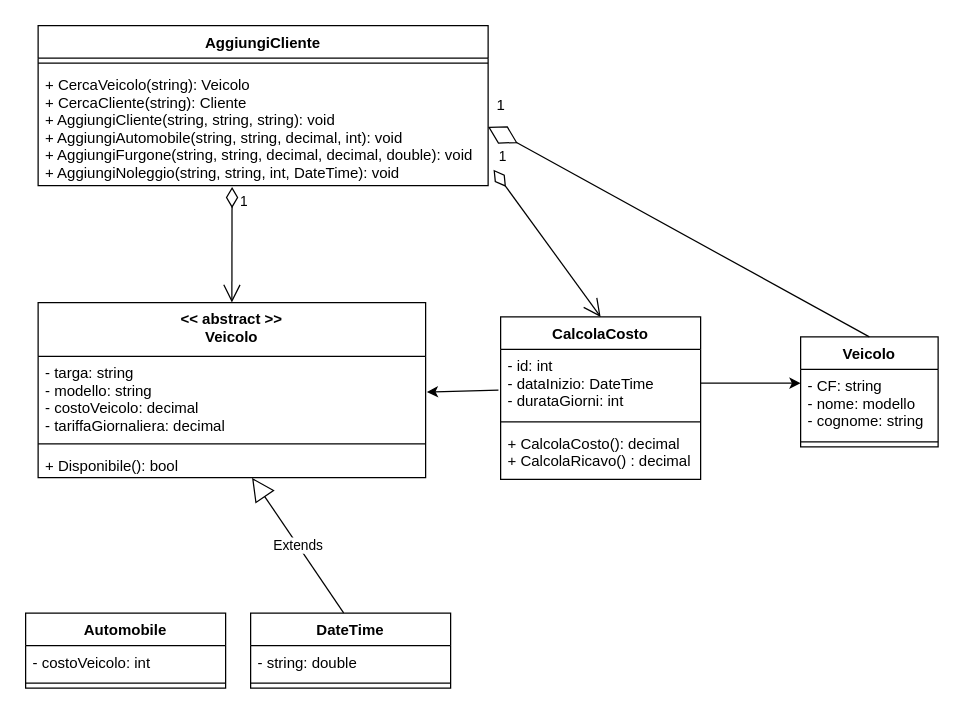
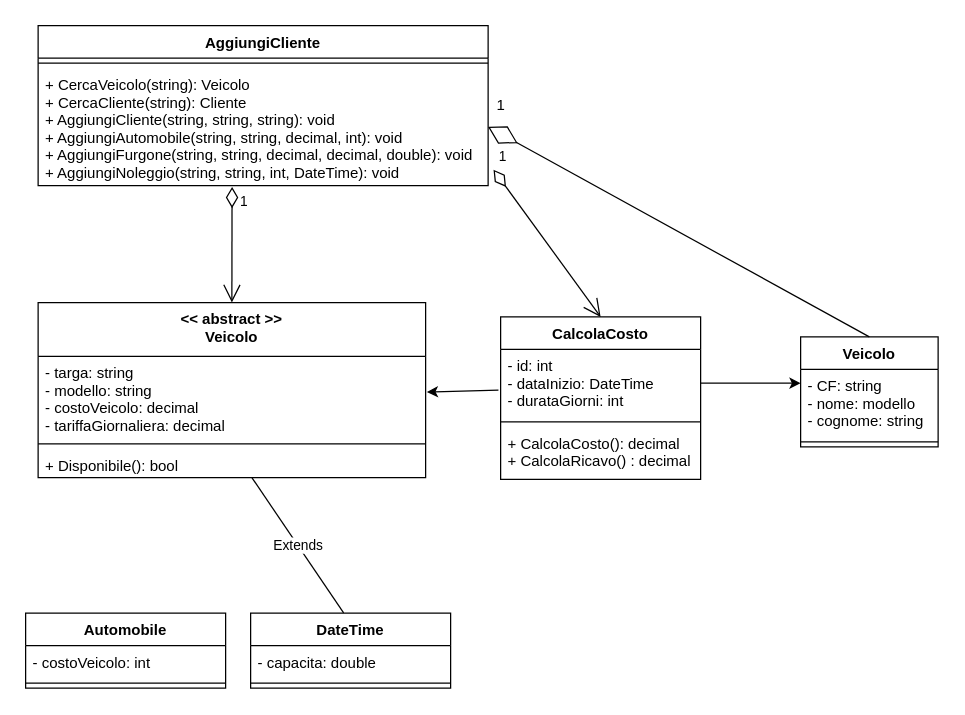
  <mxCell id="0" />
  <mxCell id="1" parent="0" />
  <mxCell id="2" value="&lt;&lt; abstract &gt;&gt;&#10;Veicolo" style="swimlane;fontStyle=1;align=center;verticalAlign=top;childLayout=stackLayout;horizontal=1;startSize=43;horizontalStack=0;resizeParent=1;resizeParentMax=0;resizeLast=0;collapsible=1;marginBottom=0;fontSize=12;" parent="1" vertex="1"><mxGeometry x="30" y="241.5" width="310" height="140" as="geometry" /></mxCell>
  <mxCell id="3" value="- targa: string&#10;- modello: string&#10;- costoVeicolo: decimal&#10;- tariffaGiornaliera: decimal" style="text;strokeColor=none;fillColor=none;align=left;verticalAlign=top;spacingLeft=4;spacingRight=4;overflow=hidden;rotatable=0;points=[[0,0.5],[1,0.5]];portConstraint=eastwest;" parent="2" vertex="1"><mxGeometry y="43" width="310" height="66" as="geometry" /></mxCell>
  <mxCell id="4" value="" style="line;strokeWidth=1;fillColor=none;align=left;verticalAlign=middle;spacingTop=-1;spacingLeft=3;spacingRight=3;rotatable=0;labelPosition=right;points=[];portConstraint=eastwest;" parent="2" vertex="1"><mxGeometry y="109" width="310" height="8" as="geometry" /></mxCell>
  <mxCell id="5" value="+ Disponibile(): bool" style="text;strokeColor=none;fillColor=none;align=left;verticalAlign=top;spacingLeft=4;spacingRight=4;overflow=hidden;rotatable=0;points=[[0,0.5],[1,0.5]];portConstraint=eastwest;" parent="2" vertex="1"><mxGeometry y="117" width="310" height="23" as="geometry" /></mxCell>
  <mxCell id="6" value="DateTime" style="swimlane;fontStyle=1;align=center;verticalAlign=top;childLayout=stackLayout;horizontal=1;startSize=26;horizontalStack=0;resizeParent=1;resizeParentMax=0;resizeLast=0;collapsible=1;marginBottom=0;" parent="1" vertex="1"><mxGeometry x="200" y="490" width="160" height="60" as="geometry" /></mxCell>
- <mxCell id="7" value="- string: double" style="text;strokeColor=none;fillColor=none;align=left;verticalAlign=top;spacingLeft=4;spacingRight=4;overflow=hidden;rotatable=0;points=[[0,0.5],[1,0.5]];portConstraint=eastwest;" parent="6" vertex="1"><mxGeometry y="26" width="160" height="26" as="geometry" /></mxCell>
+ <mxCell id="7" value="- capacita: double" style="text;strokeColor=none;fillColor=none;align=left;verticalAlign=top;spacingLeft=4;spacingRight=4;overflow=hidden;rotatable=0;points=[[0,0.5],[1,0.5]];portConstraint=eastwest;" parent="6" vertex="1"><mxGeometry y="26" width="160" height="26" as="geometry" /></mxCell>
  <mxCell id="8" value="" style="line;strokeWidth=1;fillColor=none;align=left;verticalAlign=middle;spacingTop=-1;spacingLeft=3;spacingRight=3;rotatable=0;labelPosition=right;points=[];portConstraint=eastwest;" parent="6" vertex="1"><mxGeometry y="52" width="160" height="8" as="geometry" /></mxCell>
  <mxCell id="9" value="Automobile" style="swimlane;fontStyle=1;align=center;verticalAlign=top;childLayout=stackLayout;horizontal=1;startSize=26;horizontalStack=0;resizeParent=1;resizeParentMax=0;resizeLast=0;collapsible=1;marginBottom=0;" parent="1" vertex="1"><mxGeometry x="20" y="490" width="160" height="60" as="geometry" /></mxCell>
  <mxCell id="10" value="- costoVeicolo: int" style="text;strokeColor=none;fillColor=none;align=left;verticalAlign=top;spacingLeft=4;spacingRight=4;overflow=hidden;rotatable=0;points=[[0,0.5],[1,0.5]];portConstraint=eastwest;" parent="9" vertex="1"><mxGeometry y="26" width="160" height="26" as="geometry" /></mxCell>
  <mxCell id="11" value="" style="line;strokeWidth=1;fillColor=none;align=left;verticalAlign=middle;spacingTop=-1;spacingLeft=3;spacingRight=3;rotatable=0;labelPosition=right;points=[];portConstraint=eastwest;" parent="9" vertex="1"><mxGeometry y="52" width="160" height="8" as="geometry" /></mxCell>
  <mxCell id="12" value="CalcolaCosto" style="swimlane;fontStyle=1;align=center;verticalAlign=top;childLayout=stackLayout;horizontal=1;startSize=26;horizontalStack=0;resizeParent=1;resizeParentMax=0;resizeLast=0;collapsible=1;marginBottom=0;" parent="1" vertex="1"><mxGeometry x="400" y="253" width="160" height="130" as="geometry" /></mxCell>
  <mxCell id="13" value="- id: int&#10;- dataInizio: DateTime&#10;- durataGiorni: int" style="text;strokeColor=none;fillColor=none;align=left;verticalAlign=top;spacingLeft=4;spacingRight=4;overflow=hidden;rotatable=0;points=[[0,0.5],[1,0.5]];portConstraint=eastwest;" parent="12" vertex="1"><mxGeometry y="26" width="160" height="54" as="geometry" /></mxCell>
  <mxCell id="14" value="" style="line;strokeWidth=1;fillColor=none;align=left;verticalAlign=middle;spacingTop=-1;spacingLeft=3;spacingRight=3;rotatable=0;labelPosition=right;points=[];portConstraint=eastwest;" parent="12" vertex="1"><mxGeometry y="80" width="160" height="8" as="geometry" /></mxCell>
  <mxCell id="15" value="+ CalcolaCosto(): decimal&#10;+ CalcolaRicavo() : decimal" style="text;strokeColor=none;fillColor=none;align=left;verticalAlign=top;spacingLeft=4;spacingRight=4;overflow=hidden;rotatable=0;points=[[0,0.5],[1,0.5]];portConstraint=eastwest;" parent="12" vertex="1"><mxGeometry y="88" width="160" height="42" as="geometry" /></mxCell>
  <mxCell id="16" value="Veicolo" style="swimlane;fontStyle=1;align=center;verticalAlign=top;childLayout=stackLayout;horizontal=1;startSize=26;horizontalStack=0;resizeParent=1;resizeParentMax=0;resizeLast=0;collapsible=1;marginBottom=0;" parent="1" vertex="1"><mxGeometry x="640" y="269" width="110" height="88" as="geometry" /></mxCell>
  <mxCell id="17" value="- CF: string&#10;- nome: modello&#10;- cognome: string" style="text;strokeColor=none;fillColor=none;align=left;verticalAlign=top;spacingLeft=4;spacingRight=4;overflow=hidden;rotatable=0;points=[[0,0.5],[1,0.5]];portConstraint=eastwest;" parent="16" vertex="1"><mxGeometry y="26" width="110" height="54" as="geometry" /></mxCell>
  <mxCell id="18" value="" style="line;strokeWidth=1;fillColor=none;align=left;verticalAlign=middle;spacingTop=-1;spacingLeft=3;spacingRight=3;rotatable=0;labelPosition=right;points=[];portConstraint=eastwest;" parent="16" vertex="1"><mxGeometry y="80" width="110" height="8" as="geometry" /></mxCell>
- <mxCell id="19" value="Extends" style="endArrow=block;endSize=16;endFill=0;html=1;rounded=0;exitX=0.465;exitY=-0.002;exitDx=0;exitDy=0;entryX=0.552;entryY=1.01;entryDx=0;entryDy=0;entryPerimeter=0;exitPerimeter=0;" parent="1" source="6" target="5" edge="1"><mxGeometry width="160" relative="1" as="geometry"><mxPoint x="274" y="480" as="sourcePoint" /><mxPoint x="393.04" y="388.002" as="targetPoint" /></mxGeometry></mxCell>
+ <mxCell id="19" value="Extends" style="endArrow=none;endSize=16;endFill=0;html=1;rounded=0;exitX=0.465;exitY=-0.002;exitDx=0;exitDy=0;entryX=0.552;entryY=1.01;entryDx=0;entryDy=0;entryPerimeter=0;exitPerimeter=0;" parent="1" source="6" target="5" edge="1"><mxGeometry width="160" relative="1" as="geometry"><mxPoint x="274" y="480" as="sourcePoint" /><mxPoint x="393.04" y="388.002" as="targetPoint" /></mxGeometry></mxCell>
  <mxCell id="20" value="AggiungiCliente" style="swimlane;fontStyle=1;align=center;verticalAlign=top;childLayout=stackLayout;horizontal=1;startSize=26;horizontalStack=0;resizeParent=1;resizeParentMax=0;resizeLast=0;collapsible=1;marginBottom=0;" parent="1" vertex="1"><mxGeometry x="30" width="360" height="128" as="geometry" y="20" /></mxCell>
  <mxCell id="21" value="" style="line;strokeWidth=1;fillColor=none;align=left;verticalAlign=middle;spacingTop=-1;spacingLeft=3;spacingRight=3;rotatable=0;labelPosition=right;points=[];portConstraint=eastwest;" parent="20" vertex="1"><mxGeometry y="26" width="360" height="8" as="geometry" /></mxCell>
  <mxCell id="22" value="+ CercaVeicolo(string): Veicolo&#10;+ CercaCliente(string): Cliente&#10;+ AggiungiCliente(string, string, string): void&#10;+ AggiungiAutomobile(string, string, decimal, int): void&#10;+ AggiungiFurgone(string, string, decimal, decimal, double): void&#10;+ AggiungiNoleggio(string, string, int, DateTime): void" style="text;strokeColor=none;fillColor=none;align=left;verticalAlign=top;spacingLeft=4;spacingRight=4;overflow=hidden;rotatable=0;points=[[0,0.5],[1,0.5]];portConstraint=eastwest;" parent="20" vertex="1"><mxGeometry y="34" width="360" height="94" as="geometry" /></mxCell>
  <mxCell id="23" value="1" style="endArrow=open;html=1;endSize=12;startArrow=diamondThin;startSize=14;startFill=0;align=left;verticalAlign=bottom;rounded=0;exitX=1.012;exitY=0.865;exitDx=0;exitDy=0;exitPerimeter=0;entryX=0.5;entryY=0;entryDx=0;entryDy=0;" parent="1" source="22" target="12" edge="1"><mxGeometry x="-1" y="3" relative="1" as="geometry"><mxPoint x="200" y="230" as="sourcePoint" /><mxPoint x="520" y="250" as="targetPoint" /></mxGeometry></mxCell>
  <mxCell id="24" value="" style="endArrow=classic;html=1;rounded=0;entryX=1.003;entryY=0.433;entryDx=0;entryDy=0;exitX=-0.011;exitY=0.604;exitDx=0;exitDy=0;exitPerimeter=0;entryPerimeter=0;" parent="1" source="13" target="3" edge="1"><mxGeometry width="50" height="50" relative="1" as="geometry"><mxPoint x="390" y="400" as="sourcePoint" /><mxPoint x="440" y="350" as="targetPoint" /></mxGeometry></mxCell>
  <mxCell id="25" value="" style="endArrow=classic;html=1;rounded=0;entryX=0;entryY=0.204;entryDx=0;entryDy=0;exitX=1;exitY=0.5;exitDx=0;exitDy=0;entryPerimeter=0;" parent="1" source="13" target="17" edge="1"><mxGeometry width="50" height="50" relative="1" as="geometry"><mxPoint x="390" y="400" as="sourcePoint" /><mxPoint x="440" y="350" as="targetPoint" /></mxGeometry></mxCell>
  <mxCell id="26" value="" style="endArrow=diamondThin;endFill=0;endSize=24;html=1;rounded=0;exitX=0.5;exitY=0;exitDx=0;exitDy=0;entryX=1;entryY=0.5;entryDx=0;entryDy=0;" parent="1" source="16" target="22" edge="1"><mxGeometry width="160" relative="1" as="geometry"><mxPoint x="370" y="130" as="sourcePoint" /><mxPoint x="420" y="40" as="targetPoint" /></mxGeometry></mxCell>
  <mxCell id="27" value="1" style="text;html=1;align=center;verticalAlign=middle;resizable=0;points=[];autosize=1;strokeColor=none;fillColor=none;" parent="1" vertex="1"><mxGeometry x="390" y="74" width="20" height="20" as="geometry" /></mxCell>
  <mxCell id="28" value="1" style="endArrow=open;html=1;endSize=12;startArrow=diamondThin;startSize=14;startFill=0;align=left;verticalAlign=bottom;rounded=0;entryX=0.5;entryY=0;entryDx=0;entryDy=0;exitX=0.431;exitY=1.011;exitDx=0;exitDy=0;exitPerimeter=0;" edge="1" parent="1" source="22" target="2"><mxGeometry x="-0.547" y="5" relative="1" as="geometry"><mxPoint x="140" y="250" as="sourcePoint" /><mxPoint x="300" y="250" as="targetPoint" /><mxPoint as="offset" /></mxGeometry></mxCell>
